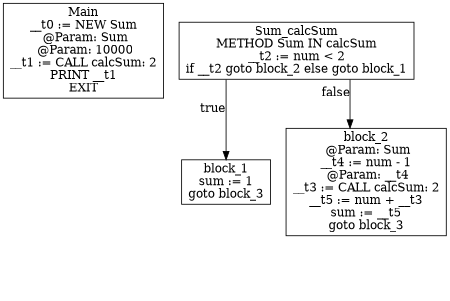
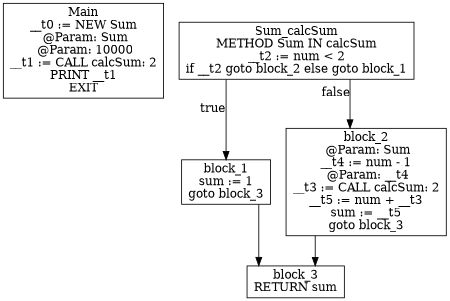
  digraph {
    splines=ortho
    node [shape=box]
    n1 [label="Main\n__t0 := NEW Sum\n @Param: Sum\n @Param: 10000\n__t1 := CALL calcSum: 2\nPRINT __t1\nEXIT\n"]
    n2 [label="Sum_calcSum\nMETHOD Sum IN calcSum\n__t2 := num < 2\nif __t2 goto block_2 else goto block_1\n"]
    n3 [label="block_1\nsum := 1\ngoto block_3\n"]
    n4 [label="block_2\n @Param: Sum\n__t4 := num - 1\n @Param: __t4\n__t3 := CALL calcSum: 2\n__t5 := num + __t3\nsum := __t5\ngoto block_3\n"]
+   n5 [label="block_3\nRETURN sum\n"]
    n2 -> n3 [xlabel=true]
    n2 -> n4 [xlabel=false]
+   n3 -> n5
+   n4 -> n5
  }
